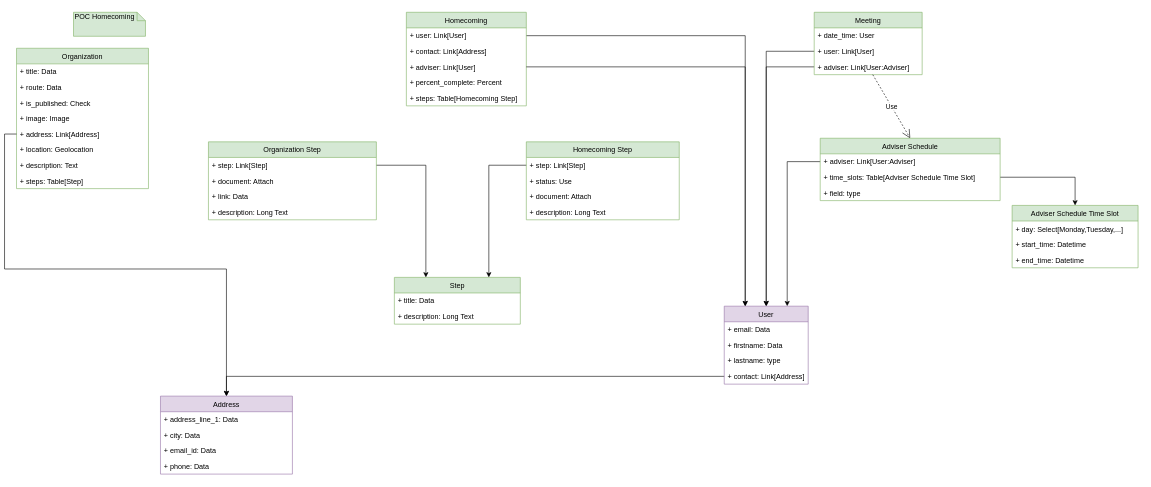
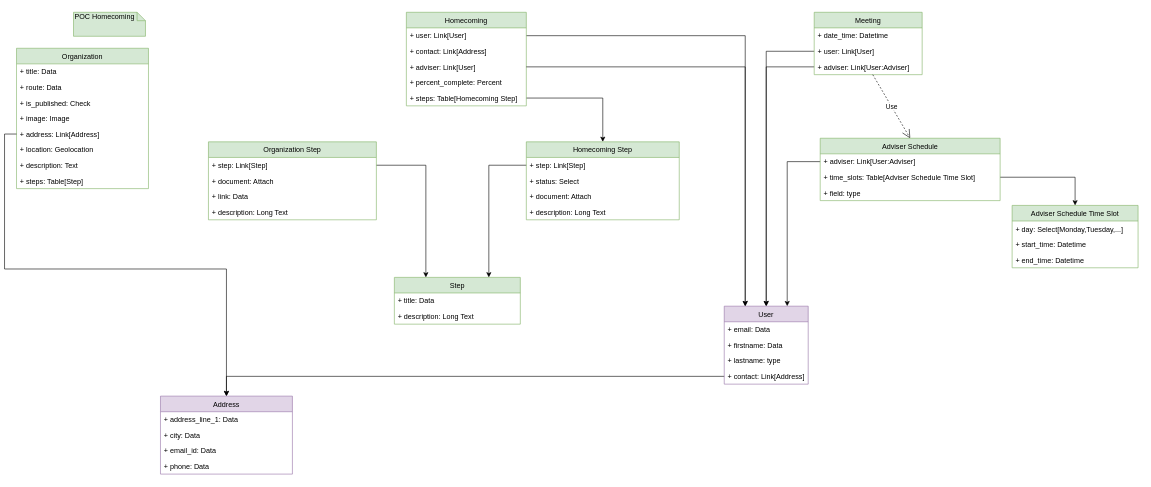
  <mxCell id="0" />
  <mxCell id="1" parent="0" />
  <mxCell id="2" value="POC Homecoming" style="shape=note;whiteSpace=wrap;html=1;size=14;verticalAlign=top;align=left;spacingTop=-6;fillColor=#d5e8d4;strokeColor=#82b366;" parent="1" vertex="1"><mxGeometry x="115" y="20" width="120" height="40" as="geometry" /></mxCell>
+ <mxCell id="3" style="edgeStyle=orthogonalEdgeStyle;rounded=0;orthogonalLoop=1;jettySize=auto;html=1;entryX=0.5;entryY=0;entryDx=0;entryDy=0;" parent="1" source="29" target="60" edge="1"><mxGeometry relative="1" as="geometry" /></mxCell>
  <mxCell id="4" style="edgeStyle=orthogonalEdgeStyle;rounded=0;orthogonalLoop=1;jettySize=auto;html=1;exitX=1;exitY=0.5;exitDx=0;exitDy=0;entryX=0.5;entryY=0;entryDx=0;entryDy=0;" parent="1" source="40" target="42" edge="1"><mxGeometry relative="1" as="geometry" /></mxCell>
  <mxCell id="5" style="edgeStyle=orthogonalEdgeStyle;rounded=0;orthogonalLoop=1;jettySize=auto;html=1;exitX=0;exitY=0.5;exitDx=0;exitDy=0;entryX=0.5;entryY=0;entryDx=0;entryDy=0;" parent="1" source="12" target="30" edge="1"><mxGeometry relative="1" as="geometry" /></mxCell>
  <mxCell id="6" style="edgeStyle=orthogonalEdgeStyle;rounded=0;orthogonalLoop=1;jettySize=auto;html=1;exitX=0;exitY=0.5;exitDx=0;exitDy=0;entryX=0.5;entryY=0;entryDx=0;entryDy=0;" parent="1" source="13" target="30" edge="1"><mxGeometry relative="1" as="geometry" /></mxCell>
  <mxCell id="7" style="edgeStyle=orthogonalEdgeStyle;rounded=0;orthogonalLoop=1;jettySize=auto;html=1;exitX=0;exitY=0.5;exitDx=0;exitDy=0;entryX=0.75;entryY=0;entryDx=0;entryDy=0;" parent="1" source="39" target="30" edge="1"><mxGeometry relative="1" as="geometry" /></mxCell>
  <mxCell id="8" style="edgeStyle=orthogonalEdgeStyle;rounded=0;orthogonalLoop=1;jettySize=auto;html=1;exitX=1;exitY=0.5;exitDx=0;exitDy=0;entryX=0.25;entryY=0;entryDx=0;entryDy=0;" parent="1" source="25" target="30" edge="1"><mxGeometry relative="1" as="geometry" /></mxCell>
  <mxCell id="9" style="edgeStyle=orthogonalEdgeStyle;rounded=0;orthogonalLoop=1;jettySize=auto;html=1;exitX=0;exitY=0.5;exitDx=0;exitDy=0;" parent="1" source="34" target="47" edge="1"><mxGeometry relative="1" as="geometry" /></mxCell>
  <mxCell id="10" value="Meeting" style="swimlane;fontStyle=0;childLayout=stackLayout;horizontal=1;startSize=26;fillColor=#d5e8d4;horizontalStack=0;resizeParent=1;resizeParentMax=0;resizeLast=0;collapsible=1;marginBottom=0;strokeColor=#82b366;" parent="1" vertex="1"><mxGeometry x="1350" y="20" width="180" height="104" as="geometry" /></mxCell>
- <mxCell id="11" value="+ date_time: User" style="text;strokeColor=none;fillColor=none;align=left;verticalAlign=top;spacingLeft=4;spacingRight=4;overflow=hidden;rotatable=0;points=[[0,0.5],[1,0.5]];portConstraint=eastwest;" parent="10" vertex="1"><mxGeometry y="26" width="180" height="26" as="geometry" /></mxCell>
+ <mxCell id="11" value="+ date_time: Datetime" style="text;strokeColor=none;fillColor=none;align=left;verticalAlign=top;spacingLeft=4;spacingRight=4;overflow=hidden;rotatable=0;points=[[0,0.5],[1,0.5]];portConstraint=eastwest;" parent="10" vertex="1"><mxGeometry y="26" width="180" height="26" as="geometry" /></mxCell>
  <mxCell id="12" value="+ user: Link[User]" style="text;strokeColor=none;fillColor=none;align=left;verticalAlign=top;spacingLeft=4;spacingRight=4;overflow=hidden;rotatable=0;points=[[0,0.5],[1,0.5]];portConstraint=eastwest;" parent="10" vertex="1"><mxGeometry y="52" width="180" height="26" as="geometry" /></mxCell>
  <mxCell id="13" value="+ adviser: Link[User:Adviser]" style="text;strokeColor=none;fillColor=none;align=left;verticalAlign=top;spacingLeft=4;spacingRight=4;overflow=hidden;rotatable=0;points=[[0,0.5],[1,0.5]];portConstraint=eastwest;" parent="10" vertex="1"><mxGeometry y="78" width="180" height="26" as="geometry" /></mxCell>
  <mxCell id="14" value="Organization" style="swimlane;fontStyle=0;childLayout=stackLayout;horizontal=1;startSize=26;fillColor=#d5e8d4;horizontalStack=0;resizeParent=1;resizeParentMax=0;resizeLast=0;collapsible=1;marginBottom=0;strokeColor=#82b366;" parent="1" vertex="1"><mxGeometry x="20" y="80" width="220" height="234" as="geometry" /></mxCell>
  <mxCell id="15" value="+ title: Data" style="text;strokeColor=none;fillColor=none;align=left;verticalAlign=top;spacingLeft=4;spacingRight=4;overflow=hidden;rotatable=0;points=[[0,0.5],[1,0.5]];portConstraint=eastwest;" parent="14" vertex="1"><mxGeometry y="26" width="220" height="26" as="geometry" /></mxCell>
  <mxCell id="16" value="+ route: Data" style="text;strokeColor=none;fillColor=none;align=left;verticalAlign=top;spacingLeft=4;spacingRight=4;overflow=hidden;rotatable=0;points=[[0,0.5],[1,0.5]];portConstraint=eastwest;" parent="14" vertex="1"><mxGeometry y="52" width="220" height="26" as="geometry" /></mxCell>
  <mxCell id="17" value="+ is_published: Check" style="text;strokeColor=none;fillColor=none;align=left;verticalAlign=top;spacingLeft=4;spacingRight=4;overflow=hidden;rotatable=0;points=[[0,0.5],[1,0.5]];portConstraint=eastwest;" parent="14" vertex="1"><mxGeometry y="78" width="220" height="26" as="geometry" /></mxCell>
  <mxCell id="18" value="+ image: Image" style="text;strokeColor=none;fillColor=none;align=left;verticalAlign=top;spacingLeft=4;spacingRight=4;overflow=hidden;rotatable=0;points=[[0,0.5],[1,0.5]];portConstraint=eastwest;" parent="14" vertex="1"><mxGeometry y="104" width="220" height="26" as="geometry" /></mxCell>
  <mxCell id="19" value="+ address: Link[Address]" style="text;strokeColor=none;fillColor=none;align=left;verticalAlign=top;spacingLeft=4;spacingRight=4;overflow=hidden;rotatable=0;points=[[0,0.5],[1,0.5]];portConstraint=eastwest;" parent="14" vertex="1"><mxGeometry y="130" width="220" height="26" as="geometry" /></mxCell>
  <mxCell id="20" value="+ location: Geolocation" style="text;strokeColor=none;fillColor=none;align=left;verticalAlign=top;spacingLeft=4;spacingRight=4;overflow=hidden;rotatable=0;points=[[0,0.5],[1,0.5]];portConstraint=eastwest;" parent="14" vertex="1"><mxGeometry y="156" width="220" height="26" as="geometry" /></mxCell>
  <mxCell id="21" value="+ description: Text" style="text;strokeColor=none;fillColor=none;align=left;verticalAlign=top;spacingLeft=4;spacingRight=4;overflow=hidden;rotatable=0;points=[[0,0.5],[1,0.5]];portConstraint=eastwest;" parent="14" vertex="1"><mxGeometry y="182" width="220" height="26" as="geometry" /></mxCell>
  <mxCell id="22" value="+ steps: Table[Step]" style="text;strokeColor=none;fillColor=none;align=left;verticalAlign=top;spacingLeft=4;spacingRight=4;overflow=hidden;rotatable=0;points=[[0,0.5],[1,0.5]];portConstraint=eastwest;" parent="14" vertex="1"><mxGeometry y="208" width="220" height="26" as="geometry" /></mxCell>
  <mxCell id="23" style="edgeStyle=orthogonalEdgeStyle;rounded=0;orthogonalLoop=1;jettySize=auto;html=1;exitX=0;exitY=0.5;exitDx=0;exitDy=0;" parent="1" source="19" target="47" edge="1"><mxGeometry relative="1" as="geometry" /></mxCell>
  <mxCell id="24" value="Homecoming" style="swimlane;fontStyle=0;childLayout=stackLayout;horizontal=1;startSize=26;fillColor=#d5e8d4;horizontalStack=0;resizeParent=1;resizeParentMax=0;resizeLast=0;collapsible=1;marginBottom=0;strokeColor=#82b366;" parent="1" vertex="1"><mxGeometry x="670" y="20" width="200" height="156" as="geometry" /></mxCell>
  <mxCell id="25" value="+ user: Link[User]" style="text;strokeColor=none;fillColor=none;align=left;verticalAlign=top;spacingLeft=4;spacingRight=4;overflow=hidden;rotatable=0;points=[[0,0.5],[1,0.5]];portConstraint=eastwest;" parent="24" vertex="1"><mxGeometry y="26" width="200" height="26" as="geometry" /></mxCell>
  <mxCell id="26" value="+ contact: Link[Address]" style="text;strokeColor=none;fillColor=none;align=left;verticalAlign=top;spacingLeft=4;spacingRight=4;overflow=hidden;rotatable=0;points=[[0,0.5],[1,0.5]];portConstraint=eastwest;" parent="24" vertex="1"><mxGeometry y="52" width="200" height="26" as="geometry" /></mxCell>
  <mxCell id="27" value="+ adviser: Link[User]" style="text;strokeColor=none;fillColor=none;align=left;verticalAlign=top;spacingLeft=4;spacingRight=4;overflow=hidden;rotatable=0;points=[[0,0.5],[1,0.5]];portConstraint=eastwest;" parent="24" vertex="1"><mxGeometry y="78" width="200" height="26" as="geometry" /></mxCell>
  <mxCell id="28" value="+ percent_complete: Percent" style="text;strokeColor=none;fillColor=none;align=left;verticalAlign=top;spacingLeft=4;spacingRight=4;overflow=hidden;rotatable=0;points=[[0,0.5],[1,0.5]];portConstraint=eastwest;" parent="24" vertex="1"><mxGeometry y="104" width="200" height="26" as="geometry" /></mxCell>
  <mxCell id="29" value="+ steps: Table[Homecoming Step]" style="text;strokeColor=none;fillColor=none;align=left;verticalAlign=top;spacingLeft=4;spacingRight=4;overflow=hidden;rotatable=0;points=[[0,0.5],[1,0.5]];portConstraint=eastwest;" parent="24" vertex="1"><mxGeometry y="130" width="200" height="26" as="geometry" /></mxCell>
  <mxCell id="30" value="User" style="swimlane;fontStyle=0;childLayout=stackLayout;horizontal=1;startSize=26;fillColor=#e1d5e7;horizontalStack=0;resizeParent=1;resizeParentMax=0;resizeLast=0;collapsible=1;marginBottom=0;strokeColor=#9673a6;" parent="1" vertex="1"><mxGeometry x="1200" y="510" width="140" height="130" as="geometry" /></mxCell>
  <mxCell id="31" value="+ email: Data" style="text;strokeColor=none;fillColor=none;align=left;verticalAlign=top;spacingLeft=4;spacingRight=4;overflow=hidden;rotatable=0;points=[[0,0.5],[1,0.5]];portConstraint=eastwest;" parent="30" vertex="1"><mxGeometry y="26" width="140" height="26" as="geometry" /></mxCell>
  <mxCell id="32" value="+ firstname: Data" style="text;strokeColor=none;fillColor=none;align=left;verticalAlign=top;spacingLeft=4;spacingRight=4;overflow=hidden;rotatable=0;points=[[0,0.5],[1,0.5]];portConstraint=eastwest;" parent="30" vertex="1"><mxGeometry y="52" width="140" height="26" as="geometry" /></mxCell>
  <mxCell id="33" value="+ lastname: type" style="text;strokeColor=none;fillColor=none;align=left;verticalAlign=top;spacingLeft=4;spacingRight=4;overflow=hidden;rotatable=0;points=[[0,0.5],[1,0.5]];portConstraint=eastwest;" parent="30" vertex="1"><mxGeometry y="78" width="140" height="26" as="geometry" /></mxCell>
  <mxCell id="34" value="+ contact: Link[Address]" style="text;strokeColor=none;fillColor=none;align=left;verticalAlign=top;spacingLeft=4;spacingRight=4;overflow=hidden;rotatable=0;points=[[0,0.5],[1,0.5]];portConstraint=eastwest;" parent="30" vertex="1"><mxGeometry y="104" width="140" height="26" as="geometry" /></mxCell>
  <mxCell id="35" style="edgeStyle=orthogonalEdgeStyle;rounded=0;orthogonalLoop=1;jettySize=auto;html=1;exitX=0;exitY=0.5;exitDx=0;exitDy=0;entryX=0.75;entryY=0;entryDx=0;entryDy=0;" parent="1" source="61" target="52" edge="1"><mxGeometry relative="1" as="geometry" /></mxCell>
  <mxCell id="36" style="edgeStyle=orthogonalEdgeStyle;rounded=0;orthogonalLoop=1;jettySize=auto;html=1;exitX=1;exitY=0.5;exitDx=0;exitDy=0;entryX=0.25;entryY=0;entryDx=0;entryDy=0;" parent="1" source="56" target="52" edge="1"><mxGeometry relative="1" as="geometry" /></mxCell>
  <mxCell id="37" value="Use" style="endArrow=open;endSize=12;dashed=1;html=1;entryX=0.5;entryY=0;entryDx=0;entryDy=0;" parent="1" source="13" target="38" edge="1"><mxGeometry width="160" relative="1" as="geometry"><mxPoint x="1390" y="240" as="sourcePoint" /><mxPoint x="1550" y="240" as="targetPoint" /></mxGeometry></mxCell>
  <mxCell id="38" value="Adviser Schedule" style="swimlane;fontStyle=0;childLayout=stackLayout;horizontal=1;startSize=26;fillColor=#d5e8d4;horizontalStack=0;resizeParent=1;resizeParentMax=0;resizeLast=0;collapsible=1;marginBottom=0;strokeColor=#82b366;" parent="1" vertex="1"><mxGeometry x="1360" y="230" width="300" height="104" as="geometry" /></mxCell>
  <mxCell id="39" value="+ adviser: Link[User:Adviser]" style="text;strokeColor=none;fillColor=none;align=left;verticalAlign=top;spacingLeft=4;spacingRight=4;overflow=hidden;rotatable=0;points=[[0,0.5],[1,0.5]];portConstraint=eastwest;" parent="38" vertex="1"><mxGeometry y="26" width="300" height="26" as="geometry" /></mxCell>
  <mxCell id="40" value="+ time_slots: Table[Adviser Schedule Time Slot]" style="text;strokeColor=none;fillColor=none;align=left;verticalAlign=top;spacingLeft=4;spacingRight=4;overflow=hidden;rotatable=0;points=[[0,0.5],[1,0.5]];portConstraint=eastwest;" parent="38" vertex="1"><mxGeometry y="52" width="300" height="26" as="geometry" /></mxCell>
  <mxCell id="41" value="+ field: type" style="text;strokeColor=none;fillColor=none;align=left;verticalAlign=top;spacingLeft=4;spacingRight=4;overflow=hidden;rotatable=0;points=[[0,0.5],[1,0.5]];portConstraint=eastwest;" parent="38" vertex="1"><mxGeometry y="78" width="300" height="26" as="geometry" /></mxCell>
  <mxCell id="42" value="Adviser Schedule Time Slot" style="swimlane;fontStyle=0;childLayout=stackLayout;horizontal=1;startSize=26;fillColor=#d5e8d4;horizontalStack=0;resizeParent=1;resizeParentMax=0;resizeLast=0;collapsible=1;marginBottom=0;strokeColor=#82b366;" parent="1" vertex="1"><mxGeometry x="1680" y="342" width="210" height="104" as="geometry" /></mxCell>
  <mxCell id="43" value="+ day: Select[Monday,Tuesday,...]" style="text;strokeColor=none;fillColor=none;align=left;verticalAlign=top;spacingLeft=4;spacingRight=4;overflow=hidden;rotatable=0;points=[[0,0.5],[1,0.5]];portConstraint=eastwest;" parent="42" vertex="1"><mxGeometry y="26" width="210" height="26" as="geometry" /></mxCell>
  <mxCell id="44" value="+ start_time: Datetime" style="text;strokeColor=none;fillColor=none;align=left;verticalAlign=top;spacingLeft=4;spacingRight=4;overflow=hidden;rotatable=0;points=[[0,0.5],[1,0.5]];portConstraint=eastwest;" parent="42" vertex="1"><mxGeometry y="52" width="210" height="26" as="geometry" /></mxCell>
  <mxCell id="45" value="+ end_time: Datetime" style="text;strokeColor=none;fillColor=none;align=left;verticalAlign=top;spacingLeft=4;spacingRight=4;overflow=hidden;rotatable=0;points=[[0,0.5],[1,0.5]];portConstraint=eastwest;" parent="42" vertex="1"><mxGeometry y="78" width="210" height="26" as="geometry" /></mxCell>
  <mxCell id="46" style="edgeStyle=orthogonalEdgeStyle;rounded=0;orthogonalLoop=1;jettySize=auto;html=1;exitX=1;exitY=0.5;exitDx=0;exitDy=0;entryX=0.25;entryY=0;entryDx=0;entryDy=0;" parent="1" source="27" target="30" edge="1"><mxGeometry relative="1" as="geometry" /></mxCell>
  <mxCell id="47" value="Address" style="swimlane;fontStyle=0;childLayout=stackLayout;horizontal=1;startSize=26;fillColor=#e1d5e7;horizontalStack=0;resizeParent=1;resizeParentMax=0;resizeLast=0;collapsible=1;marginBottom=0;strokeColor=#9673a6;" parent="1" vertex="1"><mxGeometry x="260" y="660" width="220" height="130" as="geometry" /></mxCell>
  <mxCell id="48" value="+ address_line_1: Data" style="text;strokeColor=none;fillColor=none;align=left;verticalAlign=top;spacingLeft=4;spacingRight=4;overflow=hidden;rotatable=0;points=[[0,0.5],[1,0.5]];portConstraint=eastwest;" parent="47" vertex="1"><mxGeometry y="26" width="220" height="26" as="geometry" /></mxCell>
  <mxCell id="49" value="+ city: Data" style="text;strokeColor=none;fillColor=none;align=left;verticalAlign=top;spacingLeft=4;spacingRight=4;overflow=hidden;rotatable=0;points=[[0,0.5],[1,0.5]];portConstraint=eastwest;" parent="47" vertex="1"><mxGeometry y="52" width="220" height="26" as="geometry" /></mxCell>
  <mxCell id="50" value="+ email_id: Data" style="text;strokeColor=none;fillColor=none;align=left;verticalAlign=top;spacingLeft=4;spacingRight=4;overflow=hidden;rotatable=0;points=[[0,0.5],[1,0.5]];portConstraint=eastwest;" parent="47" vertex="1"><mxGeometry y="78" width="220" height="26" as="geometry" /></mxCell>
  <mxCell id="51" value="+ phone: Data" style="text;strokeColor=none;fillColor=none;align=left;verticalAlign=top;spacingLeft=4;spacingRight=4;overflow=hidden;rotatable=0;points=[[0,0.5],[1,0.5]];portConstraint=eastwest;" parent="47" vertex="1"><mxGeometry y="104" width="220" height="26" as="geometry" /></mxCell>
  <mxCell id="52" value="Step" style="swimlane;fontStyle=0;childLayout=stackLayout;horizontal=1;startSize=26;fillColor=#d5e8d4;horizontalStack=0;resizeParent=1;resizeParentMax=0;resizeLast=0;collapsible=1;marginBottom=0;strokeColor=#82b366;" parent="1" vertex="1"><mxGeometry x="650" y="462" width="210" height="78" as="geometry" /></mxCell>
  <mxCell id="53" value="+ title: Data" style="text;strokeColor=none;fillColor=none;align=left;verticalAlign=top;spacingLeft=4;spacingRight=4;overflow=hidden;rotatable=0;points=[[0,0.5],[1,0.5]];portConstraint=eastwest;" parent="52" vertex="1"><mxGeometry y="26" width="210" height="26" as="geometry" /></mxCell>
  <mxCell id="54" value="+ description: Long Text" style="text;strokeColor=none;fillColor=none;align=left;verticalAlign=top;spacingLeft=4;spacingRight=4;overflow=hidden;rotatable=0;points=[[0,0.5],[1,0.5]];portConstraint=eastwest;" parent="52" vertex="1"><mxGeometry y="52" width="210" height="26" as="geometry" /></mxCell>
  <mxCell id="55" value="Organization Step" style="swimlane;fontStyle=0;childLayout=stackLayout;horizontal=1;startSize=26;fillColor=#d5e8d4;horizontalStack=0;resizeParent=1;resizeParentMax=0;resizeLast=0;collapsible=1;marginBottom=0;strokeColor=#82b366;" parent="1" vertex="1"><mxGeometry x="340" y="236" width="280" height="130" as="geometry" /></mxCell>
  <mxCell id="56" value="+ step: Link[Step]" style="text;strokeColor=none;fillColor=none;align=left;verticalAlign=top;spacingLeft=4;spacingRight=4;overflow=hidden;rotatable=0;points=[[0,0.5],[1,0.5]];portConstraint=eastwest;" parent="55" vertex="1"><mxGeometry y="26" width="280" height="26" as="geometry" /></mxCell>
  <mxCell id="57" value="+ document: Attach" style="text;strokeColor=none;fillColor=none;align=left;verticalAlign=top;spacingLeft=4;spacingRight=4;overflow=hidden;rotatable=0;points=[[0,0.5],[1,0.5]];portConstraint=eastwest;" parent="55" vertex="1"><mxGeometry y="52" width="280" height="26" as="geometry" /></mxCell>
  <mxCell id="58" value="+ link: Data" style="text;strokeColor=none;fillColor=none;align=left;verticalAlign=top;spacingLeft=4;spacingRight=4;overflow=hidden;rotatable=0;points=[[0,0.5],[1,0.5]];portConstraint=eastwest;" parent="55" vertex="1"><mxGeometry y="78" width="280" height="26" as="geometry" /></mxCell>
  <mxCell id="59" value="+ description: Long Text" style="text;strokeColor=none;fillColor=none;align=left;verticalAlign=top;spacingLeft=4;spacingRight=4;overflow=hidden;rotatable=0;points=[[0,0.5],[1,0.5]];portConstraint=eastwest;" parent="55" vertex="1"><mxGeometry y="104" width="280" height="26" as="geometry" /></mxCell>
  <mxCell id="60" value="Homecoming Step" style="swimlane;fontStyle=0;childLayout=stackLayout;horizontal=1;startSize=26;fillColor=#d5e8d4;horizontalStack=0;resizeParent=1;resizeParentMax=0;resizeLast=0;collapsible=1;marginBottom=0;strokeColor=#82b366;" parent="1" vertex="1"><mxGeometry x="870" y="236" width="255" height="130" as="geometry" /></mxCell>
  <mxCell id="61" value="+ step: Link[Step]" style="text;strokeColor=none;fillColor=none;align=left;verticalAlign=top;spacingLeft=4;spacingRight=4;overflow=hidden;rotatable=0;points=[[0,0.5],[1,0.5]];portConstraint=eastwest;" parent="60" vertex="1"><mxGeometry y="26" width="255" height="26" as="geometry" /></mxCell>
- <mxCell id="62" value="+ status: Use" style="text;strokeColor=none;fillColor=none;align=left;verticalAlign=top;spacingLeft=4;spacingRight=4;overflow=hidden;rotatable=0;points=[[0,0.5],[1,0.5]];portConstraint=eastwest;" parent="60" vertex="1"><mxGeometry y="52" width="255" height="26" as="geometry" /></mxCell>
+ <mxCell id="62" value="+ status: Select" style="text;strokeColor=none;fillColor=none;align=left;verticalAlign=top;spacingLeft=4;spacingRight=4;overflow=hidden;rotatable=0;points=[[0,0.5],[1,0.5]];portConstraint=eastwest;" parent="60" vertex="1"><mxGeometry y="52" width="255" height="26" as="geometry" /></mxCell>
  <mxCell id="63" value="+ document: Attach" style="text;strokeColor=none;fillColor=none;align=left;verticalAlign=top;spacingLeft=4;spacingRight=4;overflow=hidden;rotatable=0;points=[[0,0.5],[1,0.5]];portConstraint=eastwest;" parent="60" vertex="1"><mxGeometry y="78" width="255" height="26" as="geometry" /></mxCell>
  <mxCell id="64" value="+ description: Long Text" style="text;strokeColor=none;fillColor=none;align=left;verticalAlign=top;spacingLeft=4;spacingRight=4;overflow=hidden;rotatable=0;points=[[0,0.5],[1,0.5]];portConstraint=eastwest;" parent="60" vertex="1"><mxGeometry y="104" width="255" height="26" as="geometry" /></mxCell>
